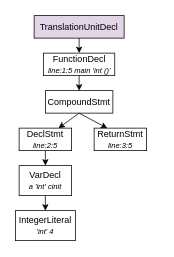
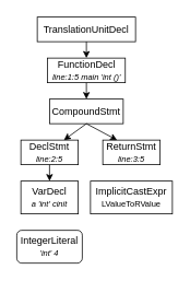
  <mxCell id="0" />
  <mxCell id="1" parent="0" />
- <mxCell id="2" value="TranslationUnitDecl" style="rounded=0;whiteSpace=wrap;html=1;fillColor=#e1d5e7;" vertex="1" parent="1"><mxGeometry x="45" y="20" width="120" height="30" as="geometry" /></mxCell>
+ <mxCell id="2" value="TranslationUnitDecl" style="rounded=0;whiteSpace=wrap;html=1;" vertex="1" parent="1"><mxGeometry x="45" y="20" width="120" height="30" as="geometry" /></mxCell>
  <mxCell id="3" value="" style="endArrow=classic;html=1;exitX=0.5;exitY=1;exitDx=0;exitDy=0;entryX=0.5;entryY=0;entryDx=0;entryDy=0;" edge="1" parent="1" source="2" target="4"><mxGeometry width="50" height="50" relative="1" as="geometry"><mxPoint x="85" y="120" as="sourcePoint" /><mxPoint x="105" y="80" as="targetPoint" /></mxGeometry></mxCell>
  <mxCell id="4" value="FunctionDecl&lt;br&gt;&lt;font style=&quot;font-size: 10px&quot;&gt;&lt;i&gt;&lt;font style=&quot;font-size: 10px&quot;&gt;line:1:5 main 'int ()&lt;/font&gt;'&lt;/i&gt;&lt;/font&gt;" style="rounded=0;whiteSpace=wrap;html=1;" vertex="1" parent="1"><mxGeometry x="57.5" y="70" width="95" height="30" as="geometry" /></mxCell>
  <mxCell id="5" value="CompoundStmt" style="rounded=0;whiteSpace=wrap;html=1;" vertex="1" parent="1"><mxGeometry x="60" y="120" width="90" height="30" as="geometry" /></mxCell>
  <mxCell id="6" value="" style="endArrow=classic;html=1;entryX=0.5;entryY=0;entryDx=0;entryDy=0;exitX=0.5;exitY=1;exitDx=0;exitDy=0;" edge="1" parent="1" source="4" target="5"><mxGeometry width="50" height="50" relative="1" as="geometry"><mxPoint x="105" y="100" as="sourcePoint" /><mxPoint x="135" y="70" as="targetPoint" /></mxGeometry></mxCell>
  <mxCell id="7" value="DeclStmt&lt;br&gt;&lt;font style=&quot;font-size: 10px&quot;&gt;&lt;i&gt;line:2:5&lt;/i&gt;&lt;/font&gt;" style="rounded=0;whiteSpace=wrap;html=1;" vertex="1" parent="1"><mxGeometry x="25" y="170" width="70" height="30" as="geometry" /></mxCell>
  <mxCell id="8" value="" style="endArrow=classic;html=1;exitX=0.5;exitY=1;exitDx=0;exitDy=0;entryX=0.75;entryY=0;entryDx=0;entryDy=0;" edge="1" parent="1" source="5" target="7"><mxGeometry width="50" height="50" relative="1" as="geometry"><mxPoint x="85" y="260" as="sourcePoint" /><mxPoint x="135" y="210" as="targetPoint" /></mxGeometry></mxCell>
  <mxCell id="9" value="VarDecl&lt;br&gt;&lt;font style=&quot;font-size: 10px&quot;&gt;&lt;i&gt;a 'int' cinit&lt;/i&gt;&lt;/font&gt;" style="rounded=0;whiteSpace=wrap;html=1;" vertex="1" parent="1"><mxGeometry x="25" y="220" width="70" height="40" as="geometry" /></mxCell>
  <mxCell id="10" value="" style="endArrow=classic;html=1;exitX=0.5;exitY=1;exitDx=0;exitDy=0;entryX=0.5;entryY=0;entryDx=0;entryDy=0;" edge="1" parent="1" source="7" target="9"><mxGeometry width="50" height="50" relative="1" as="geometry"><mxPoint x="55" y="220" as="sourcePoint" /><mxPoint x="145" y="190" as="targetPoint" /></mxGeometry></mxCell>
- <mxCell id="11" value="IntegerLiteral&lt;br&gt;&lt;font style=&quot;font-size: 10px&quot;&gt;&lt;i&gt;'int' 4&lt;/i&gt;&lt;/font&gt;" style="rounded=0;whiteSpace=wrap;html=1;" vertex="1" parent="1"><mxGeometry x="20" y="280" width="80" height="40" as="geometry" /></mxCell>
- <mxCell id="12" value="" style="endArrow=classic;html=1;exitX=0.5;exitY=1;exitDx=0;exitDy=0;entryX=0.5;entryY=0;entryDx=0;entryDy=0;" edge="1" parent="1" source="9" target="11"><mxGeometry width="50" height="50" relative="1" as="geometry"><mxPoint x="85" y="210" as="sourcePoint" /><mxPoint x="135" y="160" as="targetPoint" /></mxGeometry></mxCell>
+ <mxCell id="11" value="IntegerLiteral&lt;br&gt;&lt;font style=&quot;font-size: 10px&quot;&gt;&lt;i&gt;'int' 4&lt;/i&gt;&lt;/font&gt;" style="whiteSpace=wrap;html=1;rounded=1;" vertex="1" parent="1"><mxGeometry x="20" y="280" width="80" height="40" as="geometry" /></mxCell>
  <mxCell id="13" value="ReturnStmt&lt;br&gt;&lt;i&gt;&lt;font style=&quot;font-size: 10px&quot;&gt;line:3:5&lt;/font&gt;&lt;/i&gt;" style="rounded=0;whiteSpace=wrap;html=1;" vertex="1" parent="1"><mxGeometry x="125" y="170" width="70" height="30" as="geometry" /></mxCell>
  <mxCell id="14" value="" style="endArrow=classic;html=1;entryX=0.25;entryY=0;entryDx=0;entryDy=0;" edge="1" parent="1" target="13"><mxGeometry width="50" height="50" relative="1" as="geometry"><mxPoint x="105" y="150" as="sourcePoint" /><mxPoint x="135" y="150" as="targetPoint" /></mxGeometry></mxCell>
+ <mxCell id="15" value="ImplicitCastExpr&lt;br style=&quot;font-size: 10px&quot;&gt;&lt;font size=&quot;1&quot;&gt;LValueToRValue&lt;/font&gt;" style="rounded=0;whiteSpace=wrap;html=1;" vertex="1" parent="1"><mxGeometry x="110" y="220" width="100" height="40" as="geometry" /></mxCell>
